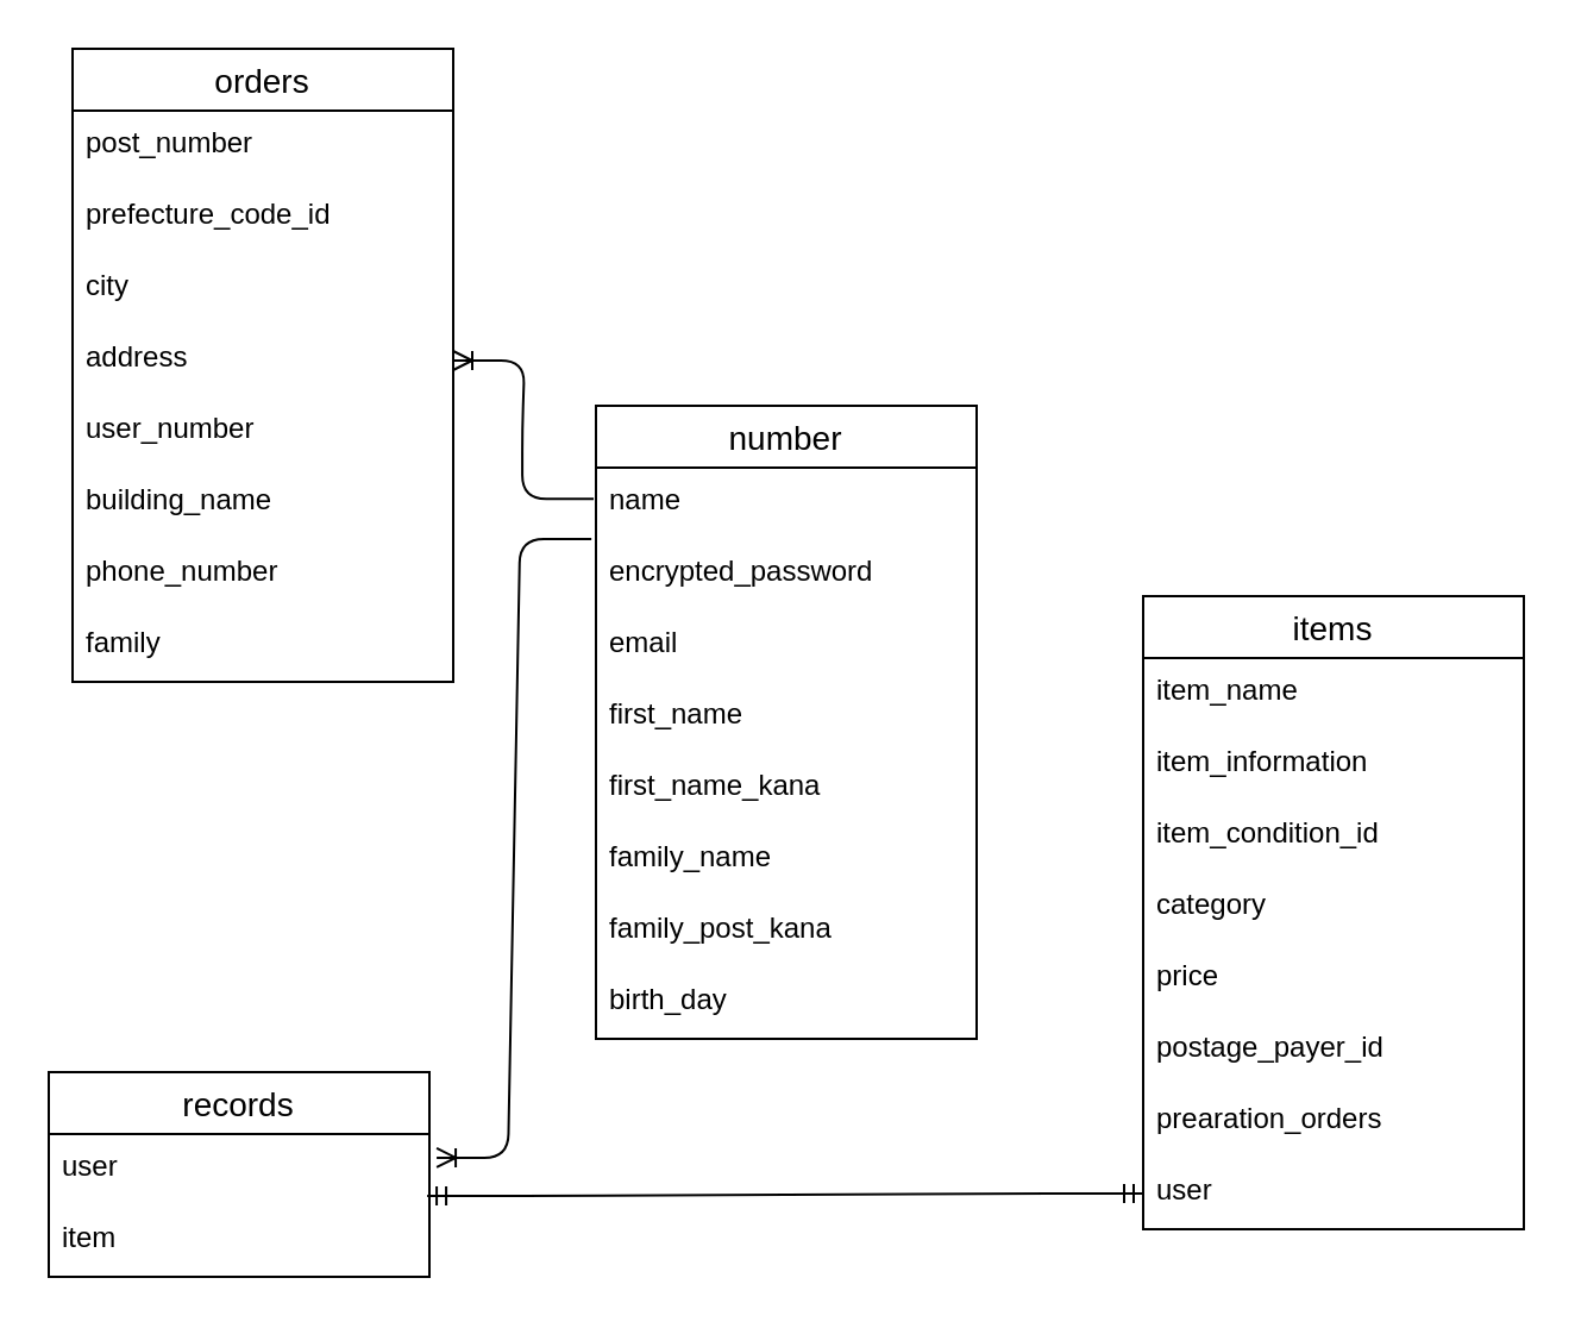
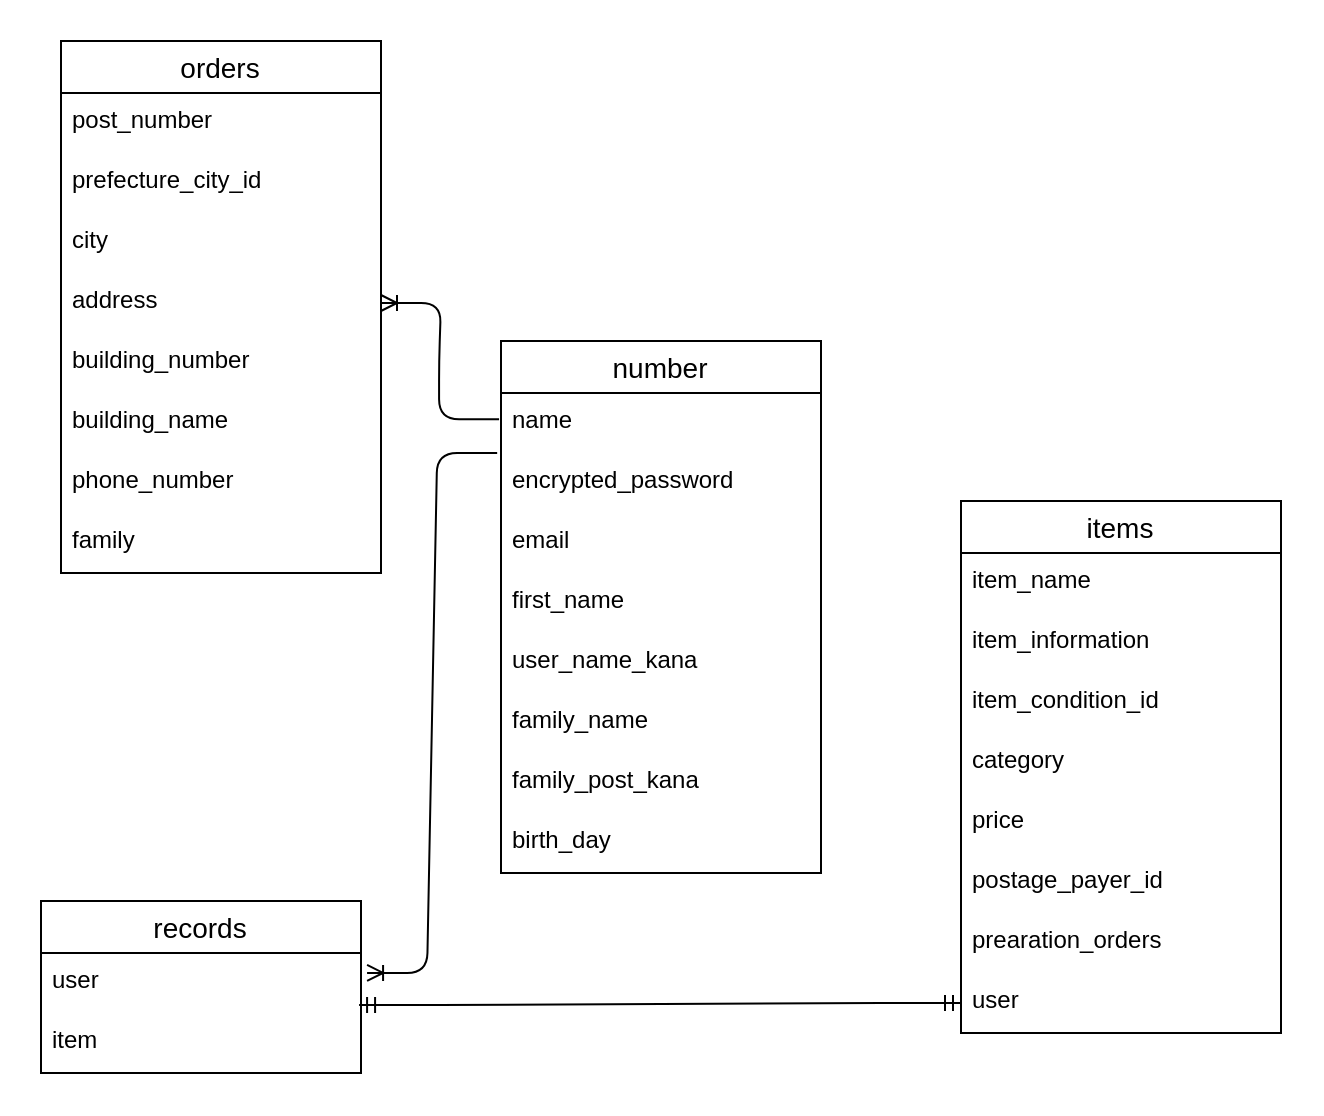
  <mxCell id="0" />
  <mxCell id="1" parent="0" />
  <mxCell id="2" value="number" style="swimlane;fontStyle=0;childLayout=stackLayout;horizontal=1;startSize=26;horizontalStack=0;resizeParent=1;resizeParentMax=0;resizeLast=0;collapsible=1;marginBottom=0;align=center;fontSize=14;" vertex="1" parent="1"><mxGeometry x="250" y="170" width="160" height="266" as="geometry" /></mxCell>
  <mxCell id="3" value="name" style="text;strokeColor=none;fillColor=none;spacingLeft=4;spacingRight=4;overflow=hidden;rotatable=0;points=[[0,0.5],[1,0.5]];portConstraint=eastwest;fontSize=12;" vertex="1" parent="2"><mxGeometry y="26" width="160" height="30" as="geometry" /></mxCell>
  <mxCell id="4" value="encrypted_password" style="text;strokeColor=none;fillColor=none;spacingLeft=4;spacingRight=4;overflow=hidden;rotatable=0;points=[[0,0.5],[1,0.5]];portConstraint=eastwest;fontSize=12;" vertex="1" parent="2"><mxGeometry y="56" width="160" height="30" as="geometry" /></mxCell>
  <mxCell id="5" value="email" style="text;strokeColor=none;fillColor=none;spacingLeft=4;spacingRight=4;overflow=hidden;rotatable=0;points=[[0,0.5],[1,0.5]];portConstraint=eastwest;fontSize=12;" vertex="1" parent="2"><mxGeometry y="86" width="160" height="30" as="geometry" /></mxCell>
  <mxCell id="6" value="first_name" style="text;strokeColor=none;fillColor=none;spacingLeft=4;spacingRight=4;overflow=hidden;rotatable=0;points=[[0,0.5],[1,0.5]];portConstraint=eastwest;fontSize=12;" vertex="1" parent="2"><mxGeometry y="116" width="160" height="30" as="geometry" /></mxCell>
- <mxCell id="7" value="first_name_kana" style="text;strokeColor=none;fillColor=none;spacingLeft=4;spacingRight=4;overflow=hidden;rotatable=0;points=[[0,0.5],[1,0.5]];portConstraint=eastwest;fontSize=12;" vertex="1" parent="2"><mxGeometry y="146" width="160" height="30" as="geometry" /></mxCell>
+ <mxCell id="7" value="user_name_kana" style="text;strokeColor=none;fillColor=none;spacingLeft=4;spacingRight=4;overflow=hidden;rotatable=0;points=[[0,0.5],[1,0.5]];portConstraint=eastwest;fontSize=12;" vertex="1" parent="2"><mxGeometry y="146" width="160" height="30" as="geometry" /></mxCell>
  <mxCell id="8" value="family_name" style="text;strokeColor=none;fillColor=none;spacingLeft=4;spacingRight=4;overflow=hidden;rotatable=0;points=[[0,0.5],[1,0.5]];portConstraint=eastwest;fontSize=12;" vertex="1" parent="2"><mxGeometry y="176" width="160" height="30" as="geometry" /></mxCell>
  <mxCell id="9" value="family_post_kana" style="text;strokeColor=none;fillColor=none;spacingLeft=4;spacingRight=4;overflow=hidden;rotatable=0;points=[[0,0.5],[1,0.5]];portConstraint=eastwest;fontSize=12;" vertex="1" parent="2"><mxGeometry y="206" width="160" height="30" as="geometry" /></mxCell>
  <mxCell id="10" value="birth_day " style="text;strokeColor=none;fillColor=none;spacingLeft=4;spacingRight=4;overflow=hidden;rotatable=0;points=[[0,0.5],[1,0.5]];portConstraint=eastwest;fontSize=12;" vertex="1" parent="2"><mxGeometry y="236" width="160" height="30" as="geometry" /></mxCell>
  <mxCell id="11" value="orders" style="swimlane;fontStyle=0;childLayout=stackLayout;horizontal=1;startSize=26;horizontalStack=0;resizeParent=1;resizeParentMax=0;resizeLast=0;collapsible=1;marginBottom=0;align=center;fontSize=14;" vertex="1" parent="1"><mxGeometry x="30" y="20" width="160" height="266" as="geometry" /></mxCell>
  <mxCell id="12" value="post_number" style="text;strokeColor=none;fillColor=none;spacingLeft=4;spacingRight=4;overflow=hidden;rotatable=0;points=[[0,0.5],[1,0.5]];portConstraint=eastwest;fontSize=12;" vertex="1" parent="11"><mxGeometry y="26" width="160" height="30" as="geometry" /></mxCell>
- <mxCell id="13" value="prefecture_code_id" style="text;strokeColor=none;fillColor=none;spacingLeft=4;spacingRight=4;overflow=hidden;rotatable=0;points=[[0,0.5],[1,0.5]];portConstraint=eastwest;fontSize=12;" vertex="1" parent="11"><mxGeometry y="56" width="160" height="30" as="geometry" /></mxCell>
+ <mxCell id="13" value="prefecture_city_id" style="text;strokeColor=none;fillColor=none;spacingLeft=4;spacingRight=4;overflow=hidden;rotatable=0;points=[[0,0.5],[1,0.5]];portConstraint=eastwest;fontSize=12;" vertex="1" parent="11"><mxGeometry y="56" width="160" height="30" as="geometry" /></mxCell>
  <mxCell id="14" value="city" style="text;strokeColor=none;fillColor=none;spacingLeft=4;spacingRight=4;overflow=hidden;rotatable=0;points=[[0,0.5],[1,0.5]];portConstraint=eastwest;fontSize=12;" vertex="1" parent="11"><mxGeometry y="86" width="160" height="30" as="geometry" /></mxCell>
  <mxCell id="15" value="address" style="text;strokeColor=none;fillColor=none;spacingLeft=4;spacingRight=4;overflow=hidden;rotatable=0;points=[[0,0.5],[1,0.5]];portConstraint=eastwest;fontSize=12;" vertex="1" parent="11"><mxGeometry y="116" width="160" height="30" as="geometry" /></mxCell>
- <mxCell id="16" value="user_number" style="text;strokeColor=none;fillColor=none;spacingLeft=4;spacingRight=4;overflow=hidden;rotatable=0;points=[[0,0.5],[1,0.5]];portConstraint=eastwest;fontSize=12;" vertex="1" parent="11"><mxGeometry y="146" width="160" height="30" as="geometry" /></mxCell>
+ <mxCell id="16" value="building_number" style="text;strokeColor=none;fillColor=none;spacingLeft=4;spacingRight=4;overflow=hidden;rotatable=0;points=[[0,0.5],[1,0.5]];portConstraint=eastwest;fontSize=12;" vertex="1" parent="11"><mxGeometry y="146" width="160" height="30" as="geometry" /></mxCell>
  <mxCell id="17" value="building_name" style="text;strokeColor=none;fillColor=none;spacingLeft=4;spacingRight=4;overflow=hidden;rotatable=0;points=[[0,0.5],[1,0.5]];portConstraint=eastwest;fontSize=12;" vertex="1" parent="11"><mxGeometry y="176" width="160" height="30" as="geometry" /></mxCell>
  <mxCell id="18" value="phone_number" style="text;strokeColor=none;fillColor=none;spacingLeft=4;spacingRight=4;overflow=hidden;rotatable=0;points=[[0,0.5],[1,0.5]];portConstraint=eastwest;fontSize=12;" vertex="1" parent="11"><mxGeometry y="206" width="160" height="30" as="geometry" /></mxCell>
  <mxCell id="19" value="family" style="text;strokeColor=none;fillColor=none;spacingLeft=4;spacingRight=4;overflow=hidden;rotatable=0;points=[[0,0.5],[1,0.5]];portConstraint=eastwest;fontSize=12;" vertex="1" parent="11"><mxGeometry y="236" width="160" height="30" as="geometry" /></mxCell>
  <mxCell id="20" value="items" style="swimlane;fontStyle=0;childLayout=stackLayout;horizontal=1;startSize=26;horizontalStack=0;resizeParent=1;resizeParentMax=0;resizeLast=0;collapsible=1;marginBottom=0;align=center;fontSize=14;" vertex="1" parent="1"><mxGeometry x="480" y="250" width="160" height="266" as="geometry" /></mxCell>
  <mxCell id="21" value="item_name" style="text;strokeColor=none;fillColor=none;spacingLeft=4;spacingRight=4;overflow=hidden;rotatable=0;points=[[0,0.5],[1,0.5]];portConstraint=eastwest;fontSize=12;" vertex="1" parent="20"><mxGeometry y="26" width="160" height="30" as="geometry" /></mxCell>
  <mxCell id="22" value="item_information" style="text;strokeColor=none;fillColor=none;spacingLeft=4;spacingRight=4;overflow=hidden;rotatable=0;points=[[0,0.5],[1,0.5]];portConstraint=eastwest;fontSize=12;" vertex="1" parent="20"><mxGeometry y="56" width="160" height="30" as="geometry" /></mxCell>
  <mxCell id="23" value="item_condition_id" style="text;strokeColor=none;fillColor=none;spacingLeft=4;spacingRight=4;overflow=hidden;rotatable=0;points=[[0,0.5],[1,0.5]];portConstraint=eastwest;fontSize=12;" vertex="1" parent="20"><mxGeometry y="86" width="160" height="30" as="geometry" /></mxCell>
  <mxCell id="24" value="category" style="text;strokeColor=none;fillColor=none;spacingLeft=4;spacingRight=4;overflow=hidden;rotatable=0;points=[[0,0.5],[1,0.5]];portConstraint=eastwest;fontSize=12;" vertex="1" parent="20"><mxGeometry y="116" width="160" height="30" as="geometry" /></mxCell>
  <mxCell id="25" value="price" style="text;strokeColor=none;fillColor=none;spacingLeft=4;spacingRight=4;overflow=hidden;rotatable=0;points=[[0,0.5],[1,0.5]];portConstraint=eastwest;fontSize=12;" vertex="1" parent="20"><mxGeometry y="146" width="160" height="30" as="geometry" /></mxCell>
  <mxCell id="26" value="postage_payer_id" style="text;strokeColor=none;fillColor=none;spacingLeft=4;spacingRight=4;overflow=hidden;rotatable=0;points=[[0,0.5],[1,0.5]];portConstraint=eastwest;fontSize=12;" vertex="1" parent="20"><mxGeometry y="176" width="160" height="30" as="geometry" /></mxCell>
  <mxCell id="27" value="prearation_orders" style="text;strokeColor=none;fillColor=none;spacingLeft=4;spacingRight=4;overflow=hidden;rotatable=0;points=[[0,0.5],[1,0.5]];portConstraint=eastwest;fontSize=12;" vertex="1" parent="20"><mxGeometry y="206" width="160" height="30" as="geometry" /></mxCell>
  <mxCell id="28" value="user" style="text;strokeColor=none;fillColor=none;spacingLeft=4;spacingRight=4;overflow=hidden;rotatable=0;points=[[0,0.5],[1,0.5]];portConstraint=eastwest;fontSize=12;" vertex="1" parent="20"><mxGeometry y="236" width="160" height="30" as="geometry" /></mxCell>
  <mxCell id="29" value="" style="edgeStyle=entityRelationEdgeStyle;fontSize=12;html=1;endArrow=ERoneToMany;exitX=-0.006;exitY=0.147;exitDx=0;exitDy=0;exitPerimeter=0;" edge="1" parent="1" source="2" target="15"><mxGeometry width="100" height="100" relative="1" as="geometry"><mxPoint x="410" y="30" as="sourcePoint" /><mxPoint x="220" y="170" as="targetPoint" /></mxGeometry></mxCell>
  <mxCell id="30" value="records" style="swimlane;fontStyle=0;childLayout=stackLayout;horizontal=1;startSize=26;horizontalStack=0;resizeParent=1;resizeParentMax=0;resizeLast=0;collapsible=1;marginBottom=0;align=center;fontSize=14;" vertex="1" parent="1"><mxGeometry x="20" y="450" width="160" height="86" as="geometry" /></mxCell>
  <mxCell id="31" value="user" style="text;strokeColor=none;fillColor=none;spacingLeft=4;spacingRight=4;overflow=hidden;rotatable=0;points=[[0,0.5],[1,0.5]];portConstraint=eastwest;fontSize=12;" vertex="1" parent="30"><mxGeometry y="26" width="160" height="30" as="geometry" /></mxCell>
  <mxCell id="32" value="item" style="text;strokeColor=none;fillColor=none;spacingLeft=4;spacingRight=4;overflow=hidden;rotatable=0;points=[[0,0.5],[1,0.5]];portConstraint=eastwest;fontSize=12;" vertex="1" parent="30"><mxGeometry y="56" width="160" height="30" as="geometry" /></mxCell>
  <mxCell id="33" value="" style="edgeStyle=entityRelationEdgeStyle;fontSize=12;html=1;endArrow=ERoneToMany;exitX=-0.012;exitY=0;exitDx=0;exitDy=0;exitPerimeter=0;entryX=1.019;entryY=0.333;entryDx=0;entryDy=0;entryPerimeter=0;" edge="1" parent="1" source="4" target="31"><mxGeometry width="100" height="100" relative="1" as="geometry"><mxPoint x="260" y="350" as="sourcePoint" /><mxPoint x="360" y="250" as="targetPoint" /></mxGeometry></mxCell>
  <mxCell id="34" value="" style="edgeStyle=entityRelationEdgeStyle;fontSize=12;html=1;endArrow=ERmandOne;startArrow=ERmandOne;exitX=0.994;exitY=0.867;exitDx=0;exitDy=0;exitPerimeter=0;" edge="1" parent="1" source="31" target="28"><mxGeometry width="100" height="100" relative="1" as="geometry"><mxPoint x="190" y="501" as="sourcePoint" /><mxPoint x="400" y="230" as="targetPoint" /></mxGeometry></mxCell>
